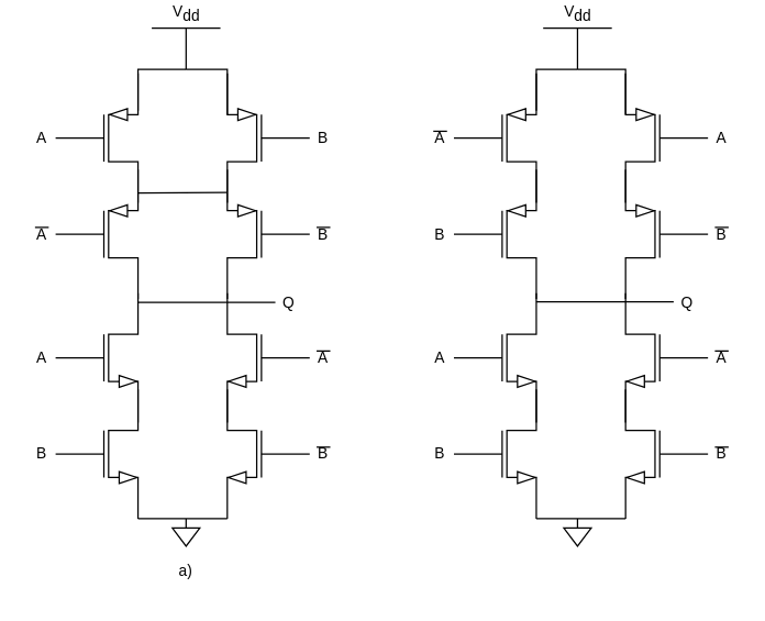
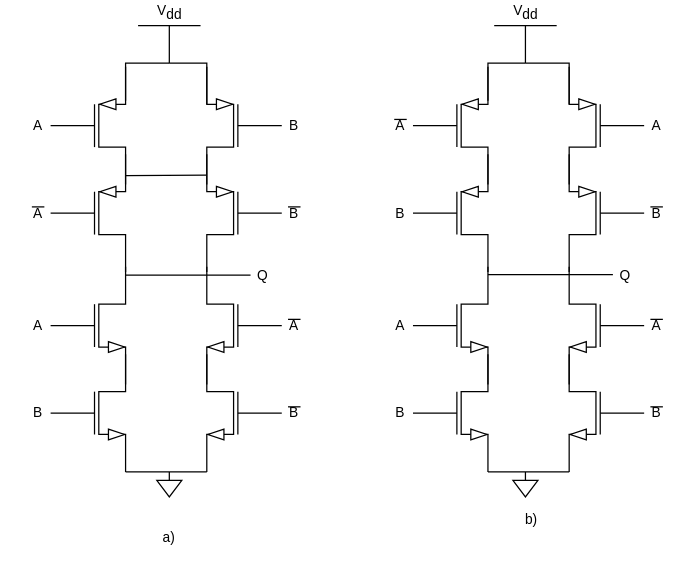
  <mxCell id="0" />
  <mxCell id="1" parent="0" />
  <mxCell id="2" value="" style="verticalLabelPosition=bottom;shadow=0;dashed=0;align=center;html=1;verticalAlign=top;shape=mxgraph.electrical.transistors.nmos;pointerEvents=1;flipH=1;" vertex="1" parent="1"><mxGeometry x="165" y="210" width="60" height="100" as="geometry" /></mxCell>
  <mxCell id="3" value="" style="verticalLabelPosition=bottom;shadow=0;dashed=0;align=center;html=1;verticalAlign=top;shape=mxgraph.electrical.transistors.nmos;pointerEvents=1;" vertex="1" parent="1"><mxGeometry x="40" y="210" width="60" height="100" as="geometry" /></mxCell>
  <mxCell id="4" style="edgeStyle=none;html=1;exitX=1;exitY=1;exitDx=0;exitDy=0;exitPerimeter=0;entryX=1;entryY=1;entryDx=0;entryDy=0;entryPerimeter=0;endArrow=none;endFill=0;" edge="1" parent="1" source="5" target="6"><mxGeometry relative="1" as="geometry" /></mxCell>
  <mxCell id="5" value="" style="verticalLabelPosition=bottom;shadow=0;dashed=0;align=center;html=1;verticalAlign=top;shape=mxgraph.electrical.transistors.nmos;pointerEvents=1;" vertex="1" parent="1"><mxGeometry x="40" y="280" width="60" height="100" as="geometry" /></mxCell>
  <mxCell id="6" value="" style="verticalLabelPosition=bottom;shadow=0;dashed=0;align=center;html=1;verticalAlign=top;shape=mxgraph.electrical.transistors.nmos;pointerEvents=1;flipH=1;" vertex="1" parent="1"><mxGeometry x="165" y="280" width="60" height="100" as="geometry" /></mxCell>
  <mxCell id="7" value="" style="pointerEvents=1;verticalLabelPosition=bottom;shadow=0;dashed=0;align=center;html=1;verticalAlign=top;shape=mxgraph.electrical.signal_sources.signal_ground;" vertex="1" parent="1"><mxGeometry x="125" y="377.14" width="20" height="20" as="geometry" /></mxCell>
  <mxCell id="8" style="edgeStyle=none;html=1;fontSize=11;endArrow=none;endFill=0;entryX=0.5;entryY=0;entryDx=0;entryDy=0;entryPerimeter=0;rounded=0;" edge="1" parent="1" target="14"><mxGeometry relative="1" as="geometry"><mxPoint x="90.077" y="50" as="targetPoint" /><mxPoint x="100" y="80" as="sourcePoint" /><Array as="points"><mxPoint x="100" y="50" /></Array></mxGeometry></mxCell>
  <mxCell id="9" value="" style="verticalLabelPosition=bottom;shadow=0;dashed=0;align=center;html=1;verticalAlign=top;shape=mxgraph.electrical.transistors.pmos;pointerEvents=1;" vertex="1" parent="1"><mxGeometry x="40" y="50" width="60" height="100" as="geometry" /></mxCell>
  <mxCell id="10" value="" style="verticalLabelPosition=bottom;shadow=0;dashed=0;align=center;html=1;verticalAlign=top;shape=mxgraph.electrical.transistors.pmos;pointerEvents=1;" vertex="1" parent="1"><mxGeometry x="40" y="120" width="60" height="100" as="geometry" /></mxCell>
  <mxCell id="11" value="" style="verticalLabelPosition=bottom;shadow=0;dashed=0;align=center;html=1;verticalAlign=top;shape=mxgraph.electrical.transistors.pmos;pointerEvents=1;flipH=1;" vertex="1" parent="1"><mxGeometry x="165" y="120" width="60" height="100" as="geometry" /></mxCell>
  <mxCell id="12" style="edgeStyle=none;html=1;exitX=1;exitY=0;exitDx=0;exitDy=0;exitPerimeter=0;fontSize=11;endArrow=none;endFill=0;entryX=0.5;entryY=0;entryDx=0;entryDy=0;entryPerimeter=0;rounded=0;" edge="1" parent="1" target="14"><mxGeometry relative="1" as="geometry"><mxPoint x="170" y="50" as="targetPoint" /><mxPoint x="165" y="82.857" as="sourcePoint" /><Array as="points"><mxPoint x="165" y="50" /><mxPoint x="150" y="50" /></Array></mxGeometry></mxCell>
  <mxCell id="13" value="" style="verticalLabelPosition=bottom;shadow=0;dashed=0;align=center;html=1;verticalAlign=top;shape=mxgraph.electrical.transistors.pmos;pointerEvents=1;flipH=1;" vertex="1" parent="1"><mxGeometry x="165" y="50" width="60" height="100" as="geometry" /></mxCell>
  <mxCell id="14" value="V&lt;sub style=&quot;font-size: 11px;&quot;&gt;dd&lt;/sub&gt;" style="verticalLabelPosition=top;verticalAlign=bottom;shape=mxgraph.electrical.signal_sources.vdd;shadow=0;dashed=0;align=center;strokeWidth=1;fontSize=11;html=1;flipV=1;" vertex="1" parent="1"><mxGeometry x="110" y="20" width="50" height="30" as="geometry" /></mxCell>
  <mxCell id="15" value="" style="verticalLabelPosition=bottom;shadow=0;dashed=0;align=center;html=1;verticalAlign=top;shape=mxgraph.electrical.transistors.nmos;pointerEvents=1;flipH=1;" vertex="1" parent="1"><mxGeometry x="455" y="210" width="60" height="100" as="geometry" /></mxCell>
  <mxCell id="16" value="" style="verticalLabelPosition=bottom;shadow=0;dashed=0;align=center;html=1;verticalAlign=top;shape=mxgraph.electrical.transistors.nmos;pointerEvents=1;" vertex="1" parent="1"><mxGeometry x="330" y="210" width="60" height="100" as="geometry" /></mxCell>
  <mxCell id="17" style="edgeStyle=none;html=1;exitX=1;exitY=1;exitDx=0;exitDy=0;exitPerimeter=0;entryX=1;entryY=1;entryDx=0;entryDy=0;entryPerimeter=0;endArrow=none;endFill=0;" edge="1" parent="1" source="18" target="19"><mxGeometry relative="1" as="geometry" /></mxCell>
  <mxCell id="18" value="" style="verticalLabelPosition=bottom;shadow=0;dashed=0;align=center;html=1;verticalAlign=top;shape=mxgraph.electrical.transistors.nmos;pointerEvents=1;" vertex="1" parent="1"><mxGeometry x="330" y="280" width="60" height="100" as="geometry" /></mxCell>
  <mxCell id="19" value="" style="verticalLabelPosition=bottom;shadow=0;dashed=0;align=center;html=1;verticalAlign=top;shape=mxgraph.electrical.transistors.nmos;pointerEvents=1;flipH=1;" vertex="1" parent="1"><mxGeometry x="455" y="280" width="60" height="100" as="geometry" /></mxCell>
  <mxCell id="20" value="" style="pointerEvents=1;verticalLabelPosition=bottom;shadow=0;dashed=0;align=center;html=1;verticalAlign=top;shape=mxgraph.electrical.signal_sources.signal_ground;" vertex="1" parent="1"><mxGeometry x="410" y="377.14" width="20" height="20" as="geometry" /></mxCell>
  <mxCell id="21" style="edgeStyle=none;html=1;fontSize=11;endArrow=none;endFill=0;entryX=0.5;entryY=0;entryDx=0;entryDy=0;entryPerimeter=0;rounded=0;" edge="1" parent="1" target="27"><mxGeometry relative="1" as="geometry"><mxPoint x="380.077" y="50" as="targetPoint" /><mxPoint x="390" y="80" as="sourcePoint" /><Array as="points"><mxPoint x="390" y="50" /></Array></mxGeometry></mxCell>
  <mxCell id="22" value="" style="verticalLabelPosition=bottom;shadow=0;dashed=0;align=center;html=1;verticalAlign=top;shape=mxgraph.electrical.transistors.pmos;pointerEvents=1;" vertex="1" parent="1"><mxGeometry x="330" y="50" width="60" height="100" as="geometry" /></mxCell>
  <mxCell id="23" value="" style="verticalLabelPosition=bottom;shadow=0;dashed=0;align=center;html=1;verticalAlign=top;shape=mxgraph.electrical.transistors.pmos;pointerEvents=1;" vertex="1" parent="1"><mxGeometry x="330" y="120" width="60" height="100" as="geometry" /></mxCell>
  <mxCell id="24" value="" style="verticalLabelPosition=bottom;shadow=0;dashed=0;align=center;html=1;verticalAlign=top;shape=mxgraph.electrical.transistors.pmos;pointerEvents=1;flipH=1;" vertex="1" parent="1"><mxGeometry x="455" y="120" width="60" height="100" as="geometry" /></mxCell>
  <mxCell id="25" style="edgeStyle=none;html=1;exitX=1;exitY=0;exitDx=0;exitDy=0;exitPerimeter=0;fontSize=11;endArrow=none;endFill=0;entryX=0.5;entryY=0;entryDx=0;entryDy=0;entryPerimeter=0;rounded=0;" edge="1" parent="1" target="27"><mxGeometry relative="1" as="geometry"><mxPoint x="460" y="50" as="targetPoint" /><mxPoint x="455" y="82.857" as="sourcePoint" /><Array as="points"><mxPoint x="455" y="50" /><mxPoint x="440" y="50" /></Array></mxGeometry></mxCell>
  <mxCell id="26" value="" style="verticalLabelPosition=bottom;shadow=0;dashed=0;align=center;html=1;verticalAlign=top;shape=mxgraph.electrical.transistors.pmos;pointerEvents=1;flipH=1;" vertex="1" parent="1"><mxGeometry x="455" y="50" width="60" height="100" as="geometry" /></mxCell>
  <mxCell id="27" value="V&lt;sub style=&quot;font-size: 11px;&quot;&gt;dd&lt;/sub&gt;" style="verticalLabelPosition=top;verticalAlign=bottom;shape=mxgraph.electrical.signal_sources.vdd;shadow=0;dashed=0;align=center;strokeWidth=1;fontSize=11;html=1;flipV=1;" vertex="1" parent="1"><mxGeometry x="395" y="20" width="50" height="30" as="geometry" /></mxCell>
  <mxCell id="28" value="A" style="text;html=1;strokeColor=none;fillColor=none;align=center;verticalAlign=middle;whiteSpace=wrap;rounded=0;fontSize=11;" vertex="1" parent="1"><mxGeometry x="20" y="90" width="20" height="20" as="geometry" /></mxCell>
  <mxCell id="29" value="A" style="text;html=1;strokeColor=none;fillColor=none;align=center;verticalAlign=middle;whiteSpace=wrap;rounded=0;fontSize=11;" vertex="1" parent="1"><mxGeometry x="20" y="250" width="20" height="20" as="geometry" /></mxCell>
  <mxCell id="30" value="" style="endArrow=none;html=1;rounded=0;fontSize=11;entryX=1.003;entryY=0.919;entryDx=0;entryDy=0;entryPerimeter=0;" edge="1" parent="1" target="13"><mxGeometry width="50" height="50" relative="1" as="geometry"><mxPoint x="100" y="140" as="sourcePoint" /><mxPoint x="185" y="140" as="targetPoint" /></mxGeometry></mxCell>
  <mxCell id="31" value="" style="endArrow=none;html=1;rounded=0;fontSize=11;" edge="1" parent="1"><mxGeometry width="50" height="50" relative="1" as="geometry"><mxPoint x="100" y="219.6" as="sourcePoint" /><mxPoint x="200" y="219.6" as="targetPoint" /></mxGeometry></mxCell>
  <mxCell id="32" value="B" style="text;html=1;strokeColor=none;fillColor=none;align=center;verticalAlign=middle;whiteSpace=wrap;rounded=0;fontSize=11;" vertex="1" parent="1"><mxGeometry x="225" y="90" width="20" height="20" as="geometry" /></mxCell>
  <mxCell id="33" value="Q" style="text;html=1;strokeColor=none;fillColor=none;align=center;verticalAlign=middle;whiteSpace=wrap;rounded=0;fontSize=11;" vertex="1" parent="1"><mxGeometry x="200" y="210" width="20" height="20" as="geometry" /></mxCell>
  <mxCell id="34" value="B" style="text;html=1;strokeColor=none;fillColor=none;align=center;verticalAlign=middle;whiteSpace=wrap;rounded=0;fontSize=11;" vertex="1" parent="1"><mxGeometry x="20" y="320" width="20" height="20" as="geometry" /></mxCell>
  <mxCell id="35" value="B" style="text;html=1;strokeColor=none;fillColor=none;align=center;verticalAlign=middle;whiteSpace=wrap;rounded=0;fontSize=11;" vertex="1" parent="1"><mxGeometry x="225" y="325" width="20" height="10" as="geometry" /></mxCell>
- <mxCell id="36" value="a)" style="text;html=1;strokeColor=none;fillColor=none;align=center;verticalAlign=middle;whiteSpace=wrap;rounded=0;fontSize=11;" vertex="1" parent="1"><mxGeometry x="105" y="400" width="60" height="30" as="geometry" /></mxCell>
+ <mxCell id="36" value="a)" style="text;html=1;strokeColor=none;fillColor=none;align=center;verticalAlign=middle;whiteSpace=wrap;rounded=0;fontSize=11;" vertex="1" parent="1"><mxGeometry x="105" y="415" width="60" height="30" as="geometry" /></mxCell>
  <mxCell id="37" value="" style="endArrow=none;html=1;rounded=0;fontSize=11;" edge="1" parent="1"><mxGeometry width="50" height="50" relative="1" as="geometry"><mxPoint x="230" y="325" as="sourcePoint" /><mxPoint x="240" y="325" as="targetPoint" /><Array as="points" /></mxGeometry></mxCell>
  <mxCell id="38" value="A" style="text;html=1;strokeColor=none;fillColor=none;align=center;verticalAlign=middle;whiteSpace=wrap;rounded=0;fontSize=11;" vertex="1" parent="1"><mxGeometry x="225" y="255" width="20" height="10" as="geometry" /></mxCell>
  <mxCell id="39" value="" style="endArrow=none;html=1;rounded=0;fontSize=11;" edge="1" parent="1"><mxGeometry width="50" height="50" relative="1" as="geometry"><mxPoint x="230" y="255" as="sourcePoint" /><mxPoint x="240" y="255" as="targetPoint" /><Array as="points" /></mxGeometry></mxCell>
  <mxCell id="40" value="B" style="text;html=1;strokeColor=none;fillColor=none;align=center;verticalAlign=middle;whiteSpace=wrap;rounded=0;fontSize=11;" vertex="1" parent="1"><mxGeometry x="225" y="165" width="20" height="10" as="geometry" /></mxCell>
  <mxCell id="41" value="" style="endArrow=none;html=1;rounded=0;fontSize=11;" edge="1" parent="1"><mxGeometry width="50" height="50" relative="1" as="geometry"><mxPoint x="230" y="165" as="sourcePoint" /><mxPoint x="240" y="165" as="targetPoint" /><Array as="points" /></mxGeometry></mxCell>
  <mxCell id="42" value="A" style="text;html=1;strokeColor=none;fillColor=none;align=center;verticalAlign=middle;whiteSpace=wrap;rounded=0;fontSize=11;" vertex="1" parent="1"><mxGeometry x="20" y="165" width="20" height="10" as="geometry" /></mxCell>
  <mxCell id="43" value="" style="endArrow=none;html=1;rounded=0;fontSize=11;" edge="1" parent="1"><mxGeometry width="50" height="50" relative="1" as="geometry"><mxPoint x="25" y="165" as="sourcePoint" /><mxPoint x="35" y="165" as="targetPoint" /><Array as="points" /></mxGeometry></mxCell>
  <mxCell id="44" value="A" style="text;html=1;strokeColor=none;fillColor=none;align=center;verticalAlign=middle;whiteSpace=wrap;rounded=0;fontSize=11;" vertex="1" parent="1"><mxGeometry x="310" y="95" width="20" height="10" as="geometry" /></mxCell>
  <mxCell id="45" value="" style="endArrow=none;html=1;rounded=0;fontSize=11;" edge="1" parent="1"><mxGeometry width="50" height="50" relative="1" as="geometry"><mxPoint x="315" y="95" as="sourcePoint" /><mxPoint x="325" y="95" as="targetPoint" /><Array as="points" /></mxGeometry></mxCell>
  <mxCell id="46" value="B" style="text;html=1;strokeColor=none;fillColor=none;align=center;verticalAlign=middle;whiteSpace=wrap;rounded=0;fontSize=11;" vertex="1" parent="1"><mxGeometry x="515" y="165" width="20" height="10" as="geometry" /></mxCell>
  <mxCell id="47" value="" style="endArrow=none;html=1;rounded=0;fontSize=11;" edge="1" parent="1"><mxGeometry width="50" height="50" relative="1" as="geometry"><mxPoint x="520" y="165" as="sourcePoint" /><mxPoint x="530" y="165" as="targetPoint" /><Array as="points" /></mxGeometry></mxCell>
  <mxCell id="48" value="A" style="text;html=1;strokeColor=none;fillColor=none;align=center;verticalAlign=middle;whiteSpace=wrap;rounded=0;fontSize=11;" vertex="1" parent="1"><mxGeometry x="515" y="255" width="20" height="10" as="geometry" /></mxCell>
  <mxCell id="49" value="" style="endArrow=none;html=1;rounded=0;fontSize=11;" edge="1" parent="1"><mxGeometry width="50" height="50" relative="1" as="geometry"><mxPoint x="520" y="255" as="sourcePoint" /><mxPoint x="530" y="255" as="targetPoint" /><Array as="points" /></mxGeometry></mxCell>
  <mxCell id="50" value="B" style="text;html=1;strokeColor=none;fillColor=none;align=center;verticalAlign=middle;whiteSpace=wrap;rounded=0;fontSize=11;" vertex="1" parent="1"><mxGeometry x="515" y="325" width="20" height="10" as="geometry" /></mxCell>
  <mxCell id="51" value="" style="endArrow=none;html=1;rounded=0;fontSize=11;" edge="1" parent="1"><mxGeometry width="50" height="50" relative="1" as="geometry"><mxPoint x="520" y="325" as="sourcePoint" /><mxPoint x="530" y="325" as="targetPoint" /><Array as="points" /></mxGeometry></mxCell>
  <mxCell id="52" value="A" style="text;html=1;strokeColor=none;fillColor=none;align=center;verticalAlign=middle;whiteSpace=wrap;rounded=0;fontSize=11;" vertex="1" parent="1"><mxGeometry x="310" y="250" width="20" height="20" as="geometry" /></mxCell>
  <mxCell id="53" value="B" style="text;html=1;strokeColor=none;fillColor=none;align=center;verticalAlign=middle;whiteSpace=wrap;rounded=0;fontSize=11;" vertex="1" parent="1"><mxGeometry x="310" y="320" width="20" height="20" as="geometry" /></mxCell>
  <mxCell id="54" value="A" style="text;html=1;strokeColor=none;fillColor=none;align=center;verticalAlign=middle;whiteSpace=wrap;rounded=0;fontSize=11;" vertex="1" parent="1"><mxGeometry x="515" y="90" width="20" height="20" as="geometry" /></mxCell>
  <mxCell id="55" value="B" style="text;html=1;strokeColor=none;fillColor=none;align=center;verticalAlign=middle;whiteSpace=wrap;rounded=0;fontSize=11;" vertex="1" parent="1"><mxGeometry x="310" y="160" width="20" height="20" as="geometry" /></mxCell>
+ <mxCell id="56" value="b)" style="text;html=1;strokeColor=none;fillColor=none;align=center;verticalAlign=middle;whiteSpace=wrap;rounded=0;fontSize=11;" vertex="1" parent="1"><mxGeometry x="395" y="400" width="60" height="30" as="geometry" /></mxCell>
  <mxCell id="57" value="" style="endArrow=none;html=1;rounded=0;fontSize=11;" edge="1" parent="1"><mxGeometry width="50" height="50" relative="1" as="geometry"><mxPoint x="390" y="219.17" as="sourcePoint" /><mxPoint x="490" y="219.17" as="targetPoint" /></mxGeometry></mxCell>
  <mxCell id="58" value="Q" style="text;html=1;strokeColor=none;fillColor=none;align=center;verticalAlign=middle;whiteSpace=wrap;rounded=0;fontSize=11;" vertex="1" parent="1"><mxGeometry x="490" y="210" width="20" height="20" as="geometry" /></mxCell>
